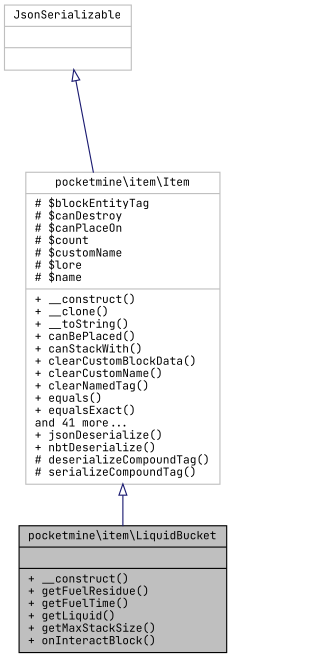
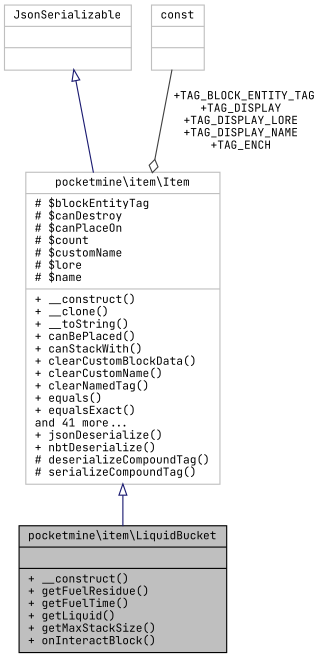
  digraph {
    fontname="JetBrains Mono"
    node [color=grey75 fillcolor=white fontname="JetBrains Mono" fontsize=10 shape=record style=filled]
    edge [arrowtail=onormal color=midnightblue dir=back fontname="JetBrains Mono" fontsize=10 labelfontname=Helvetica labelfontsize=10 style=solid]
    n1 [color=black fillcolor=grey75 fontcolor=black height=0.2 label="{pocketmine\\item\\LiquidBucket\n||+ __construct()\l+ getFuelResidue()\l+ getFuelTime()\l+ getLiquid()\l+ getMaxStackSize()\l+ onInteractBlock()\l}" width=0.4]
    n2 [height=0.2 label="{pocketmine\\item\\Item\n|# $blockEntityTag\l# $canDestroy\l# $canPlaceOn\l# $count\l# $customName\l# $lore\l# $name\l|+ __construct()\l+ __clone()\l+ __toString()\l+ canBePlaced()\l+ canStackWith()\l+ clearCustomBlockData()\l+ clearCustomName()\l+ clearNamedTag()\l+ equals()\l+ equalsExact()\land 41 more...\l+ jsonDeserialize()\l+ nbtDeserialize()\l# deserializeCompoundTag()\l# serializeCompoundTag()\l}" width=0.4]
    n3 [height=0.2 label="{JsonSerializable\n||}" width=0.4]
+   n4 [height=0.2 label="{const\n||}" width=0.4]
    n2 -> n1
    n3 -> n2
+   n4 -> n2 [arrowhead=odiamond color=grey25 label=" +TAG_BLOCK_ENTITY_TAG\n+TAG_DISPLAY\n+TAG_DISPLAY_LORE\n+TAG_DISPLAY_NAME\n+TAG_ENCH" arrowtail="" dir=""]
  }
